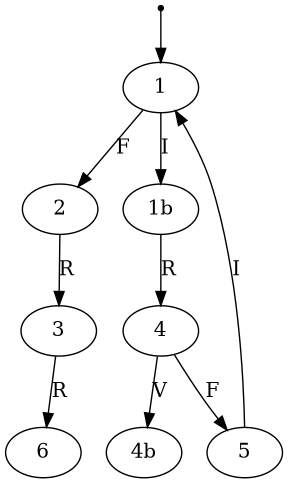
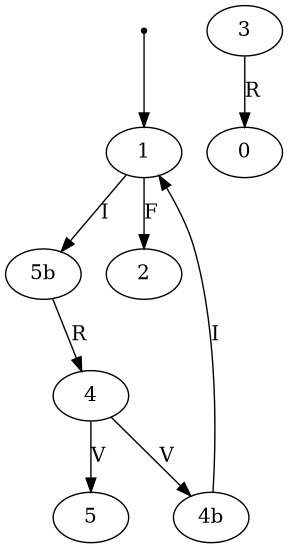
  digraph {
    0 [shape=point]
    1
-   "1b"
+   "1b" [label="5b"]
    2
    4
    3
    "4b"
    5
-   6
+   6 [label=0]
    0 -> 1
    1 -> "1b" [label=I]
    1 -> 2 [label=F]
    "1b" -> 4 [label=R]
-   2 -> 3 [label=R]
    4 -> "4b" [label=V]
-   4 -> 5 [label=F]
+   4 -> 5 [label=V]
    3 -> 6 [label=R]
-   5 -> 1 [label=I]
+   "4b" -> 1 [label=I]
  }
